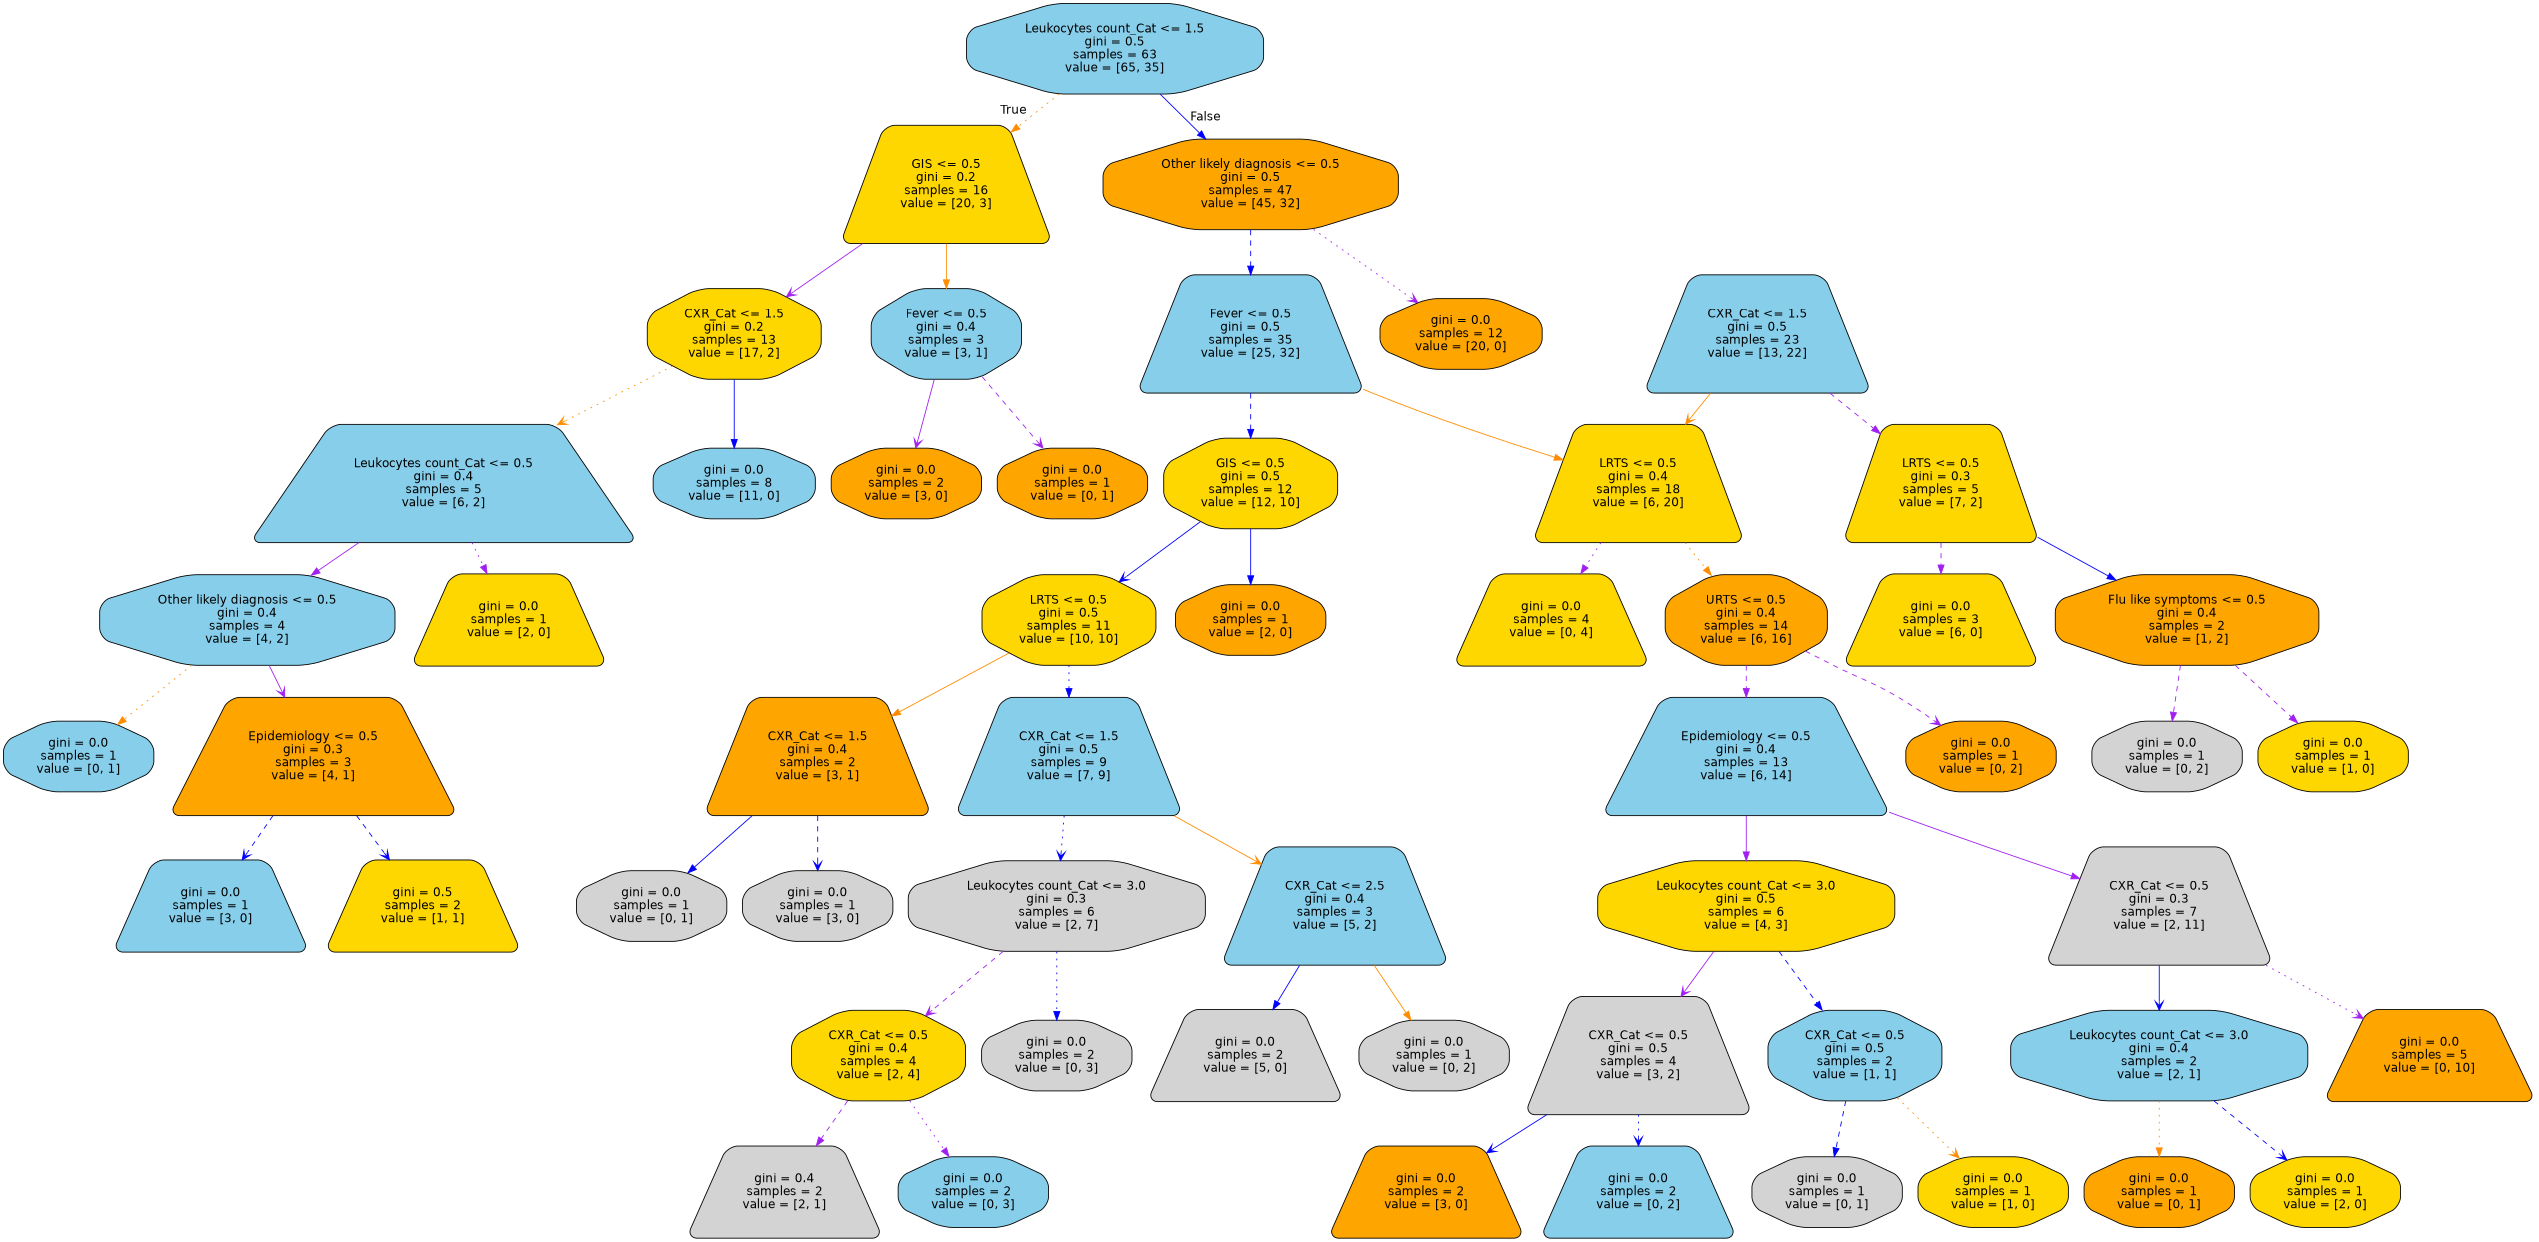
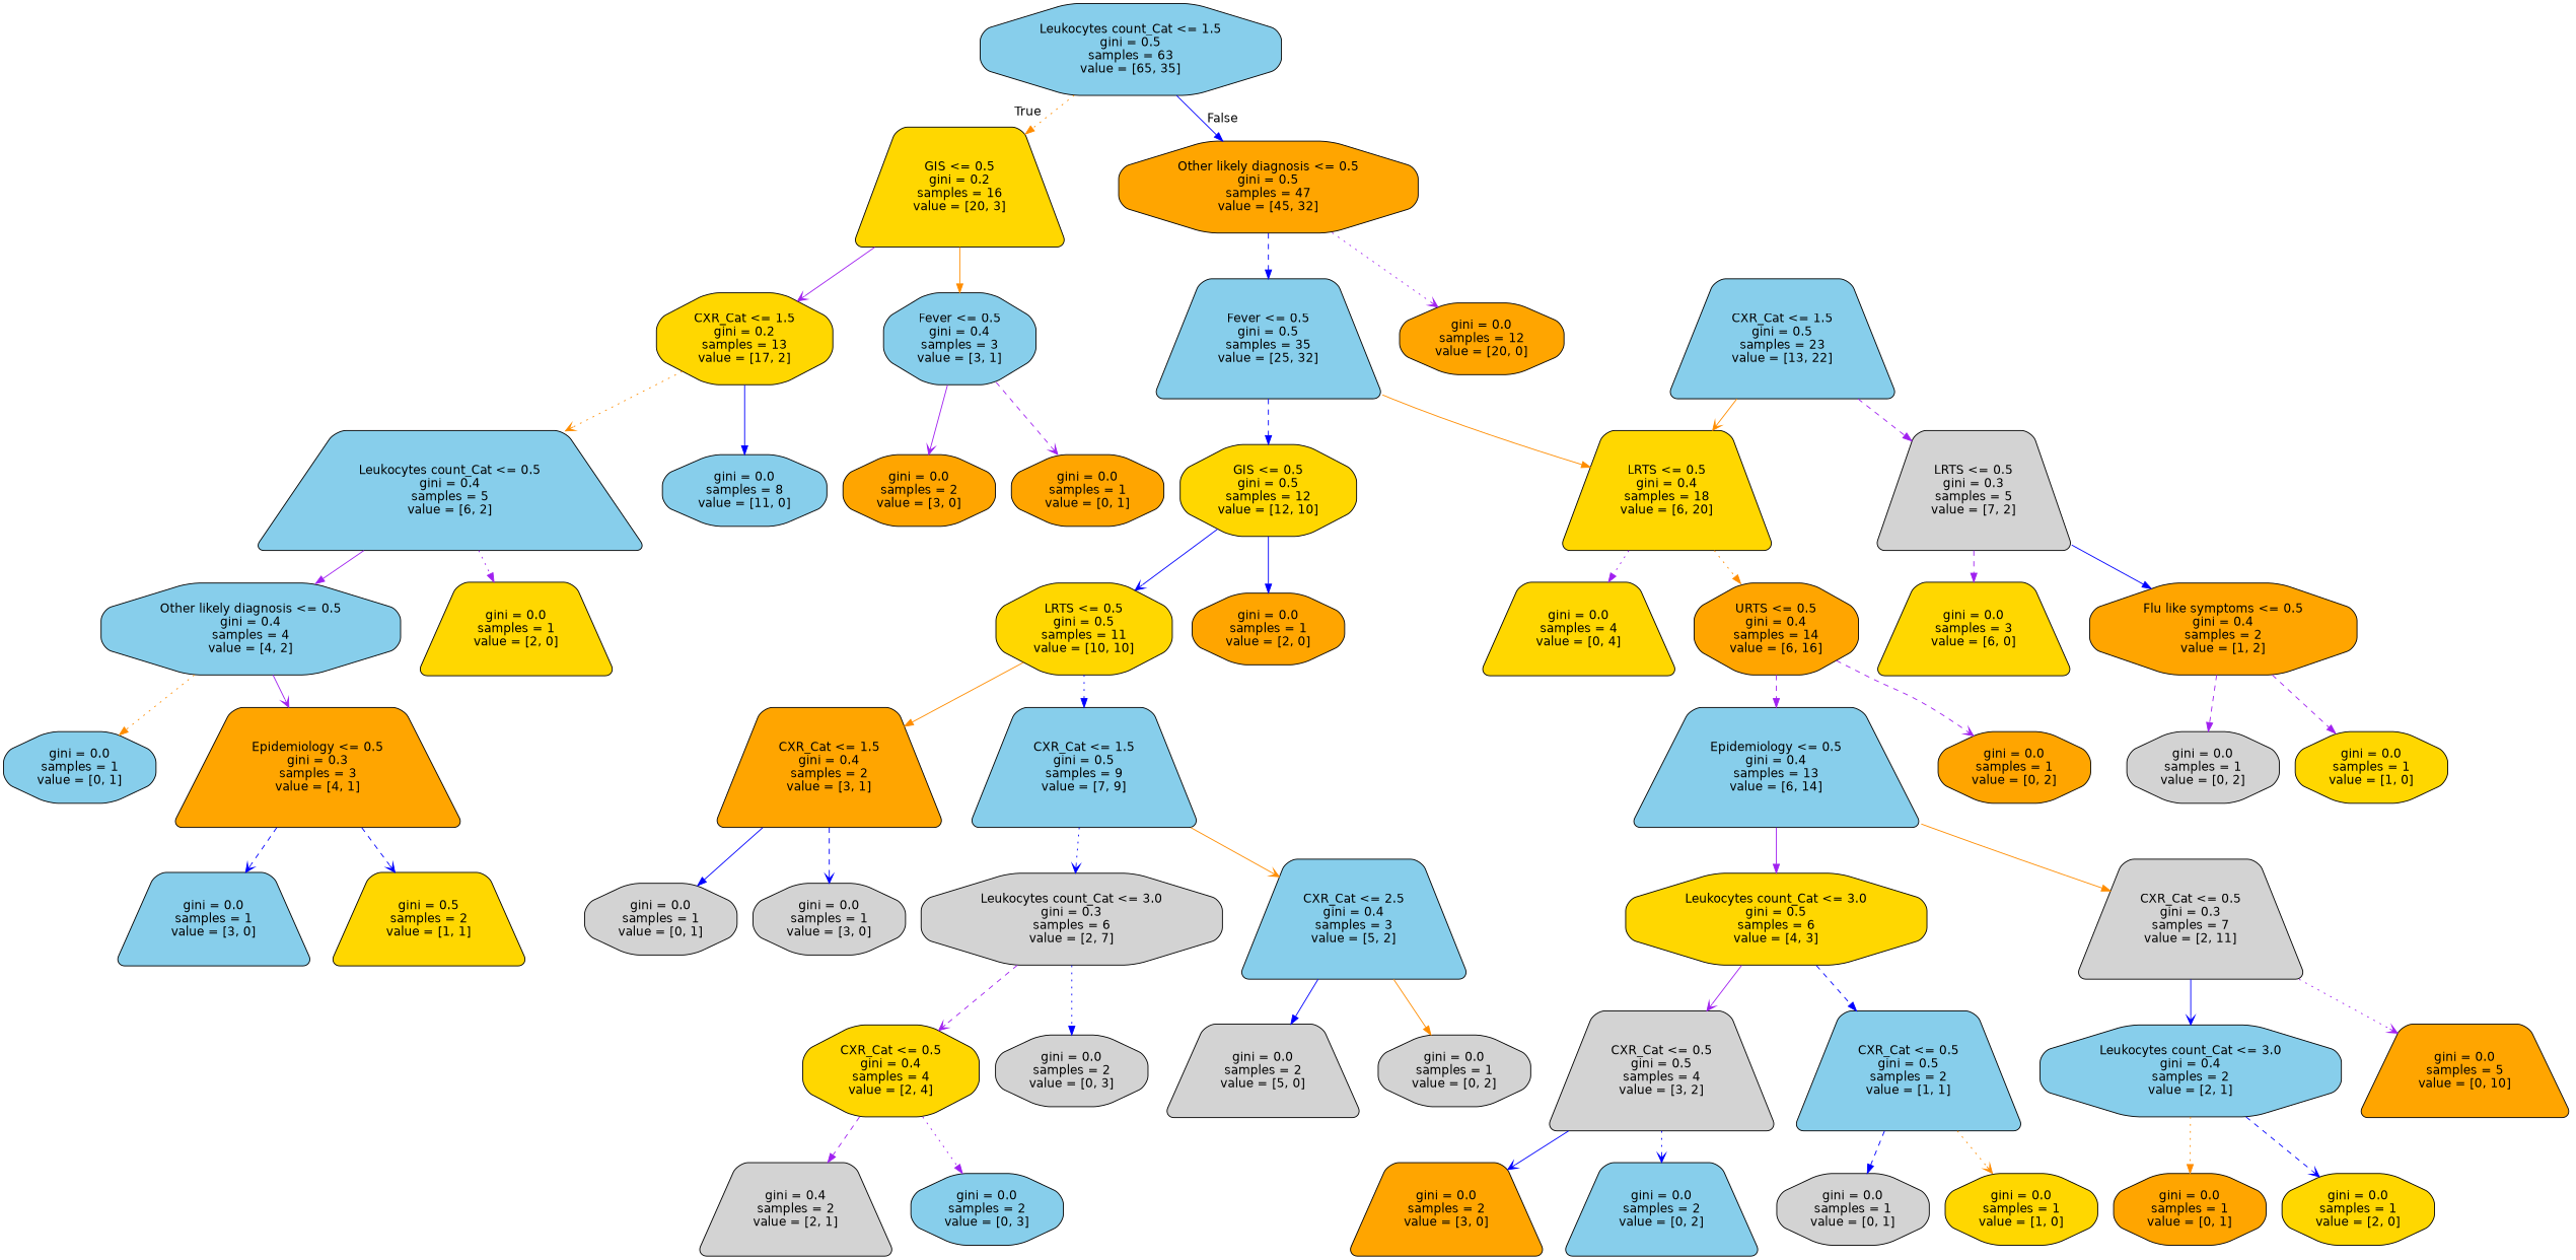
  digraph {
    node [color=black fillcolor=skyblue fontname=helvetica shape=octagon style="rounded,filled"]
    edge [arrowhead=normal color=blue fontname=helvetica style=solid]
    n1 [label="Leukocytes count_Cat <= 1.5\ngini = 0.5\nsamples = 63\nvalue = [65, 35]"]
    n2 [fillcolor=gold label="GIS <= 0.5\ngini = 0.2\nsamples = 16\nvalue = [20, 3]" shape=trapezium]
    n3 [fillcolor=orange label="Other likely diagnosis <= 0.5\ngini = 0.5\nsamples = 47\nvalue = [45, 32]"]
    n4 [fillcolor=gold label="CXR_Cat <= 1.5\ngini = 0.2\nsamples = 13\nvalue = [17, 2]"]
    n5 [label="Fever <= 0.5\ngini = 0.4\nsamples = 3\nvalue = [3, 1]"]
    n6 [label="Fever <= 0.5\ngini = 0.5\nsamples = 35\nvalue = [25, 32]" shape=trapezium]
    n7 [fillcolor=orange label="gini = 0.0\nsamples = 12\nvalue = [20, 0]"]
    n8 [label="Leukocytes count_Cat <= 0.5\ngini = 0.4\nsamples = 5\nvalue = [6, 2]" shape=trapezium]
    n9 [label="gini = 0.0\nsamples = 8\nvalue = [11, 0]"]
    n10 [fillcolor=orange label="gini = 0.0\nsamples = 2\nvalue = [3, 0]"]
    n11 [fillcolor=orange label="gini = 0.0\nsamples = 1\nvalue = [0, 1]"]
    n12 [label="Other likely diagnosis <= 0.5\ngini = 0.4\nsamples = 4\nvalue = [4, 2]"]
    n13 [fillcolor=gold label="gini = 0.0\nsamples = 1\nvalue = [2, 0]" shape=trapezium]
    n14 [label="gini = 0.0\nsamples = 1\nvalue = [0, 1]"]
    n15 [fillcolor=orange label="Epidemiology <= 0.5\ngini = 0.3\nsamples = 3\nvalue = [4, 1]" shape=trapezium]
    n16 [label="gini = 0.0\nsamples = 1\nvalue = [3, 0]" shape=trapezium]
    n17 [fillcolor=gold label="gini = 0.5\nsamples = 2\nvalue = [1, 1]" shape=trapezium]
    n18 [fillcolor=gold label="GIS <= 0.5\ngini = 0.5\nsamples = 12\nvalue = [12, 10]"]
    n19 [fillcolor=gold label="LRTS <= 0.5\ngini = 0.4\nsamples = 18\nvalue = [6, 20]" shape=trapezium]
    n20 [fillcolor=gold label="LRTS <= 0.5\ngini = 0.5\nsamples = 11\nvalue = [10, 10]"]
    n21 [fillcolor=orange label="gini = 0.0\nsamples = 1\nvalue = [2, 0]"]
    n22 [label="CXR_Cat <= 1.5\ngini = 0.5\nsamples = 23\nvalue = [13, 22]" shape=trapezium]
-   n23 [fillcolor=gold label="LRTS <= 0.5\ngini = 0.3\nsamples = 5\nvalue = [7, 2]" shape=trapezium]
+   n23 [fillcolor=lightgrey label="LRTS <= 0.5\ngini = 0.3\nsamples = 5\nvalue = [7, 2]" shape=trapezium]
    n24 [fillcolor=orange label="CXR_Cat <= 1.5\ngini = 0.4\nsamples = 2\nvalue = [3, 1]" shape=trapezium]
    n25 [label="CXR_Cat <= 1.5\ngini = 0.5\nsamples = 9\nvalue = [7, 9]" shape=trapezium]
    n26 [fillcolor=lightgrey label="gini = 0.0\nsamples = 1\nvalue = [0, 1]"]
    n27 [fillcolor=lightgrey label="gini = 0.0\nsamples = 1\nvalue = [3, 0]"]
    n28 [fillcolor=lightgrey label="Leukocytes count_Cat <= 3.0\ngini = 0.3\nsamples = 6\nvalue = [2, 7]"]
    n29 [label="CXR_Cat <= 2.5\ngini = 0.4\nsamples = 3\nvalue = [5, 2]" shape=trapezium]
    n30 [fillcolor=gold label="CXR_Cat <= 0.5\ngini = 0.4\nsamples = 4\nvalue = [2, 4]"]
    n31 [fillcolor=lightgrey label="gini = 0.0\nsamples = 2\nvalue = [0, 3]"]
    n32 [fillcolor=lightgrey label="gini = 0.0\nsamples = 2\nvalue = [5, 0]" shape=trapezium]
    n33 [fillcolor=lightgrey label="gini = 0.0\nsamples = 1\nvalue = [0, 2]"]
    n34 [fillcolor=lightgrey label="gini = 0.4\nsamples = 2\nvalue = [2, 1]" shape=trapezium]
    n35 [label="gini = 0.0\nsamples = 2\nvalue = [0, 3]"]
    n36 [fillcolor=gold label="gini = 0.0\nsamples = 4\nvalue = [0, 4]" shape=trapezium]
    n37 [fillcolor=orange label="URTS <= 0.5\ngini = 0.4\nsamples = 14\nvalue = [6, 16]"]
    n38 [fillcolor=gold label="gini = 0.0\nsamples = 3\nvalue = [6, 0]" shape=trapezium]
    n39 [fillcolor=orange label="Flu like symptoms <= 0.5\ngini = 0.4\nsamples = 2\nvalue = [1, 2]"]
    n40 [label="Epidemiology <= 0.5\ngini = 0.4\nsamples = 13\nvalue = [6, 14]" shape=trapezium]
    n41 [fillcolor=orange label="gini = 0.0\nsamples = 1\nvalue = [0, 2]"]
    n42 [fillcolor=gold label="Leukocytes count_Cat <= 3.0\ngini = 0.5\nsamples = 6\nvalue = [4, 3]"]
    n43 [fillcolor=lightgrey label="CXR_Cat <= 0.5\ngini = 0.3\nsamples = 7\nvalue = [2, 11]" shape=trapezium]
    n44 [fillcolor=lightgrey label="CXR_Cat <= 0.5\ngini = 0.5\nsamples = 4\nvalue = [3, 2]" shape=trapezium]
-   n45 [label="CXR_Cat <= 0.5\ngini = 0.5\nsamples = 2\nvalue = [1, 1]"]
+   n45 [label="CXR_Cat <= 0.5\ngini = 0.5\nsamples = 2\nvalue = [1, 1]" shape=trapezium]
    n46 [label="Leukocytes count_Cat <= 3.0\ngini = 0.4\nsamples = 2\nvalue = [2, 1]"]
    n47 [fillcolor=orange label="gini = 0.0\nsamples = 5\nvalue = [0, 10]" shape=trapezium]
    n48 [fillcolor=orange label="gini = 0.0\nsamples = 2\nvalue = [3, 0]" shape=trapezium]
    n49 [label="gini = 0.0\nsamples = 2\nvalue = [0, 2]" shape=trapezium]
    n50 [fillcolor=lightgrey label="gini = 0.0\nsamples = 1\nvalue = [0, 1]"]
    n51 [fillcolor=gold label="gini = 0.0\nsamples = 1\nvalue = [1, 0]"]
    n52 [fillcolor=orange label="gini = 0.0\nsamples = 1\nvalue = [0, 1]"]
    n53 [fillcolor=gold label="gini = 0.0\nsamples = 1\nvalue = [2, 0]"]
    n54 [fillcolor=lightgrey label="gini = 0.0\nsamples = 1\nvalue = [0, 2]"]
    n55 [fillcolor=gold label="gini = 0.0\nsamples = 1\nvalue = [1, 0]"]
    n1 -> n2 [color=darkorange headlabel=True labelangle=45 labeldistance=2.5 style=dotted]
    n1 -> n3 [headlabel=False labelangle=-45 labeldistance=2.5]
    n2 -> n4 [arrowhead=vee color=purple]
    n2 -> n5 [color=darkorange]
    n3 -> n6 [style=dashed]
    n3 -> n7 [arrowhead=vee color=purple style=dotted]
    n4 -> n8 [arrowhead=vee color=darkorange style=dotted]
    n4 -> n9
    n5 -> n10 [arrowhead=vee color=purple]
    n5 -> n11 [arrowhead=vee color=purple style=dashed]
    n6 -> n18 [style=dashed]
    n6 -> n19 [color=darkorange]
    n8 -> n12 [color=purple]
    n8 -> n13 [color=purple style=dotted]
    n12 -> n14 [color=darkorange style=dotted]
    n12 -> n15 [arrowhead=vee color=purple]
    n15 -> n16 [arrowhead=vee style=dashed]
    n15 -> n17 [arrowhead=vee style=dashed]
    n18 -> n20 [arrowhead=vee]
    n18 -> n21
    n19 -> n36 [color=purple style=dotted]
    n19 -> n37 [color=darkorange style=dotted]
    n20 -> n24 [color=darkorange]
    n20 -> n25 [style=dotted]
    n22 -> n19 [arrowhead=vee color=darkorange]
    n22 -> n23 [color=purple style=dashed]
    n23 -> n38 [color=purple style=dashed]
    n23 -> n39
    n24 -> n26
    n24 -> n27 [arrowhead=vee style=dashed]
    n25 -> n28 [arrowhead=vee style=dotted]
    n25 -> n29 [arrowhead=vee color=darkorange]
    n28 -> n30 [arrowhead=vee color=purple style=dashed]
    n28 -> n31 [style=dotted]
    n29 -> n32
    n29 -> n33 [color=darkorange]
    n30 -> n34 [color=purple style=dashed]
    n30 -> n35 [color=purple style=dotted]
    n37 -> n40 [color=purple style=dashed]
    n37 -> n41 [arrowhead=vee color=purple style=dashed]
    n39 -> n54 [color=purple style=dashed]
    n39 -> n55 [color=purple style=dashed]
    n40 -> n42 [color=purple]
-   n40 -> n43 [color=purple]
+   n40 -> n43 [color=darkorange]
    n42 -> n44 [arrowhead=vee color=purple]
    n42 -> n45 [style=dashed]
    n43 -> n46 [arrowhead=vee]
    n43 -> n47 [arrowhead=vee color=purple style=dotted]
    n44 -> n48 [arrowhead=vee]
    n44 -> n49 [arrowhead=vee style=dotted]
    n45 -> n50 [style=dashed]
    n45 -> n51 [arrowhead=vee color=darkorange style=dotted]
    n46 -> n52 [color=darkorange style=dotted]
    n46 -> n53 [arrowhead=vee style=dashed]
  }
